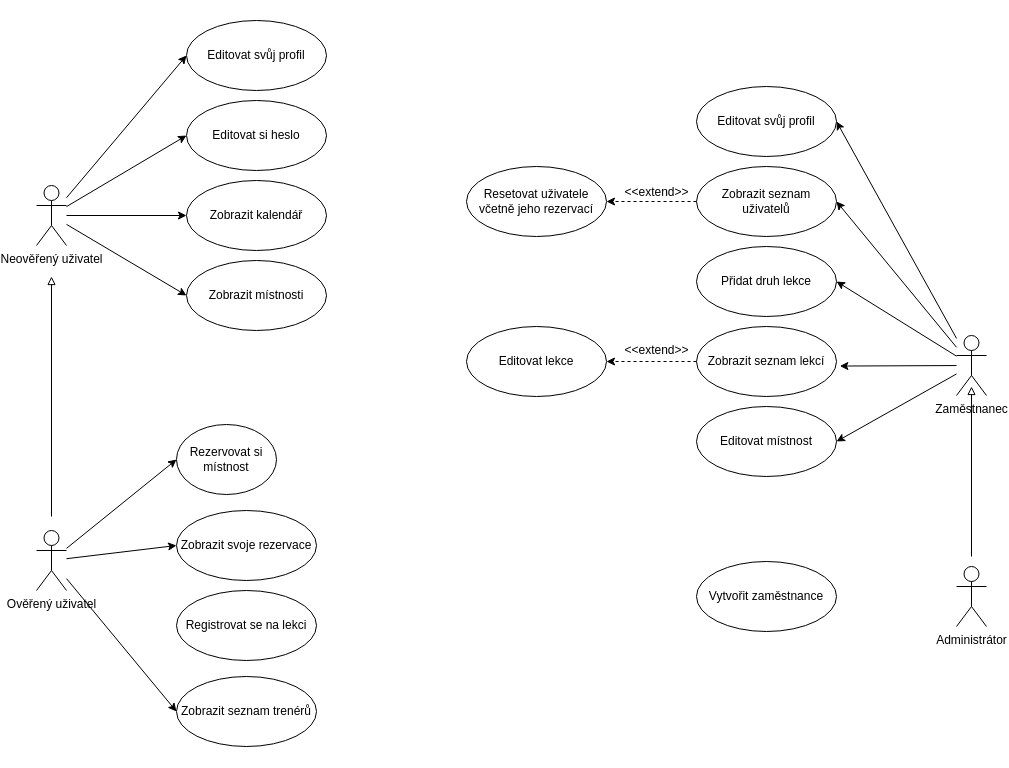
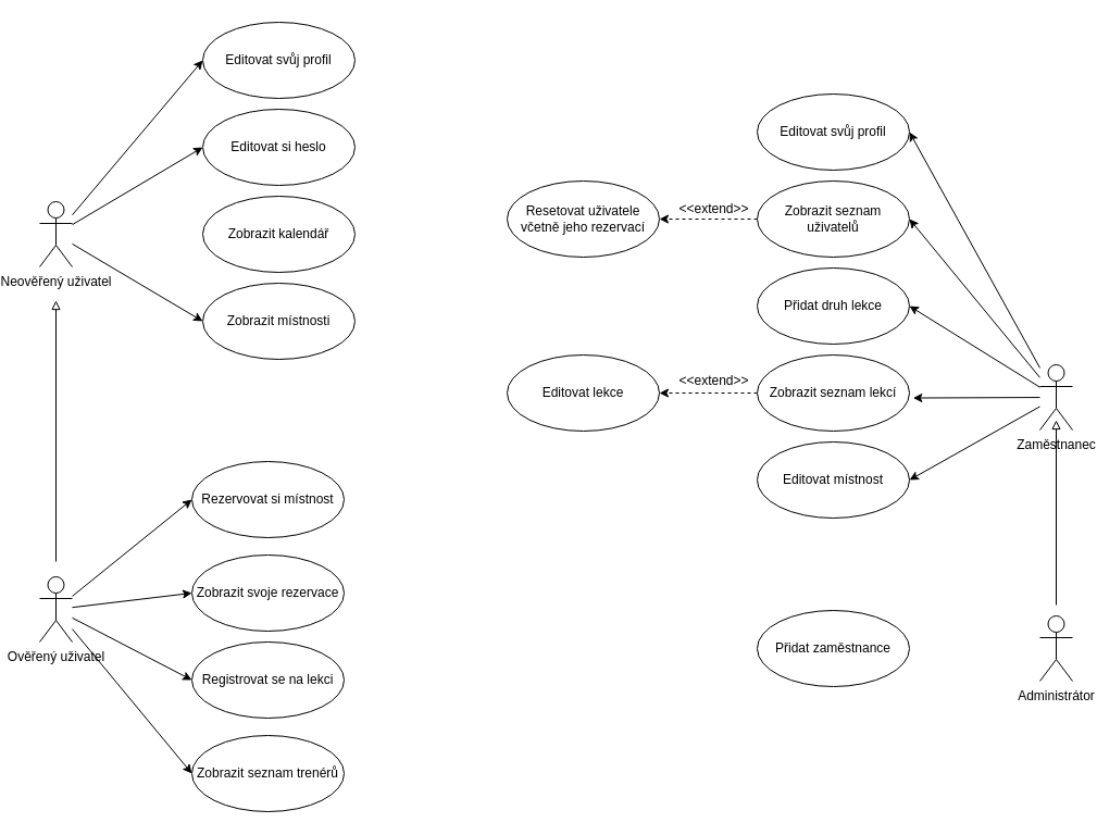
  <mxCell id="0" />
  <mxCell id="1" parent="0" />
  <mxCell id="2" style="edgeStyle=none;html=1;entryX=0;entryY=0.5;entryDx=0;entryDy=0;" parent="1" source="6" target="7" edge="1"><mxGeometry relative="1" as="geometry" /></mxCell>
  <mxCell id="3" style="edgeStyle=none;html=1;entryX=0;entryY=0.5;entryDx=0;entryDy=0;" parent="1" source="6" target="8" edge="1"><mxGeometry relative="1" as="geometry" /></mxCell>
  <mxCell id="4" style="edgeStyle=none;html=1;entryX=0;entryY=0.5;entryDx=0;entryDy=0;" parent="1" source="6" target="10" edge="1"><mxGeometry relative="1" as="geometry" /></mxCell>
- <mxCell id="5" style="edgeStyle=none;html=1;entryX=0;entryY=0.5;entryDx=0;entryDy=0;" edge="1" parent="1" source="6" target="35"><mxGeometry relative="1" as="geometry" /></mxCell>
  <mxCell id="6" value="Neověřený uživatel" style="shape=umlActor;html=1;verticalLabelPosition=bottom;verticalAlign=top;align=center;" parent="1" vertex="1"><mxGeometry x="20" y="185" width="30" height="60" as="geometry" /></mxCell>
  <mxCell id="7" value="Editovat svůj profil" style="ellipse;whiteSpace=wrap;html=1;" parent="1" vertex="1"><mxGeometry x="170" y="20" width="140" height="70" as="geometry" /></mxCell>
  <mxCell id="8" value="Editovat si heslo" style="ellipse;whiteSpace=wrap;html=1;" parent="1" vertex="1"><mxGeometry x="170" y="100" width="140" height="70" as="geometry" /></mxCell>
  <mxCell id="9" value="Zobrazit svoje rezervace" style="ellipse;whiteSpace=wrap;html=1;" parent="1" vertex="1"><mxGeometry x="160" y="510" width="140" height="70" as="geometry" /></mxCell>
  <mxCell id="10" value="Zobrazit místnosti" style="ellipse;whiteSpace=wrap;html=1;" parent="1" vertex="1"><mxGeometry x="170" y="260" width="140" height="70" as="geometry" /></mxCell>
  <mxCell id="11" style="edgeStyle=none;html=1;entryX=1;entryY=0.5;entryDx=0;entryDy=0;" parent="1" source="16" target="22" edge="1"><mxGeometry relative="1" as="geometry" /></mxCell>
  <mxCell id="12" style="edgeStyle=none;html=1;entryX=1;entryY=0.5;entryDx=0;entryDy=0;" parent="1" source="16" target="18" edge="1"><mxGeometry relative="1" as="geometry" /></mxCell>
  <mxCell id="13" style="edgeStyle=none;html=1;entryX=1.024;entryY=0.565;entryDx=0;entryDy=0;entryPerimeter=0;" parent="1" source="16" target="24" edge="1"><mxGeometry relative="1" as="geometry" /></mxCell>
  <mxCell id="14" style="edgeStyle=none;html=1;entryX=1;entryY=0.5;entryDx=0;entryDy=0;" parent="1" source="16" target="20" edge="1"><mxGeometry relative="1" as="geometry" /></mxCell>
  <mxCell id="15" style="edgeStyle=none;html=1;entryX=1;entryY=0.5;entryDx=0;entryDy=0;" edge="1" parent="1" source="16" target="40"><mxGeometry relative="1" as="geometry" /></mxCell>
  <mxCell id="16" value="Zaměstnanec" style="shape=umlActor;html=1;verticalLabelPosition=bottom;verticalAlign=top;align=center;" parent="1" vertex="1"><mxGeometry x="940" y="335" width="30" height="60" as="geometry" /></mxCell>
  <mxCell id="17" value="Resetovat uživatele včetně jeho rezervací" style="ellipse;whiteSpace=wrap;html=1;" parent="1" vertex="1"><mxGeometry x="450" y="166" width="140" height="70" as="geometry" /></mxCell>
  <mxCell id="18" value="Přidat druh lekce" style="ellipse;whiteSpace=wrap;html=1;" parent="1" vertex="1"><mxGeometry x="680" y="246" width="140" height="70" as="geometry" /></mxCell>
  <mxCell id="19" value="Editovat lekce" style="ellipse;whiteSpace=wrap;html=1;" parent="1" vertex="1"><mxGeometry x="450" y="326" width="140" height="70" as="geometry" /></mxCell>
  <mxCell id="20" value="Editovat místnost" style="ellipse;whiteSpace=wrap;html=1;" parent="1" vertex="1"><mxGeometry x="680" y="406" width="140" height="70" as="geometry" /></mxCell>
  <mxCell id="21" style="edgeStyle=none;html=1;dashed=1;" parent="1" source="22" target="17" edge="1"><mxGeometry relative="1" as="geometry" /></mxCell>
  <mxCell id="22" value="Zobrazit seznam uživatelů" style="ellipse;whiteSpace=wrap;html=1;" parent="1" vertex="1"><mxGeometry x="680" y="166" width="140" height="70" as="geometry" /></mxCell>
  <mxCell id="23" style="edgeStyle=none;html=1;entryX=1;entryY=0.5;entryDx=0;entryDy=0;dashed=1;" parent="1" source="24" target="19" edge="1"><mxGeometry relative="1" as="geometry" /></mxCell>
  <mxCell id="24" value="Zobrazit seznam lekcí" style="ellipse;whiteSpace=wrap;html=1;" parent="1" vertex="1"><mxGeometry x="680" y="326" width="140" height="70" as="geometry" /></mxCell>
  <mxCell id="25" value="Registrovat&amp;nbsp;se na lekci" style="ellipse;whiteSpace=wrap;html=1;" parent="1" vertex="1"><mxGeometry x="160" y="590" width="140" height="70" as="geometry" /></mxCell>
  <mxCell id="26" value="&amp;lt;&amp;lt;extend&amp;gt;&amp;gt;" style="text;html=1;align=center;verticalAlign=middle;resizable=0;points=[];autosize=1;strokeColor=none;fillColor=none;" parent="1" vertex="1"><mxGeometry x="600" y="182" width="80" height="20" as="geometry" /></mxCell>
  <mxCell id="27" value="&amp;lt;&amp;lt;extend&amp;gt;&amp;gt;" style="text;html=1;align=center;verticalAlign=middle;resizable=0;points=[];autosize=1;strokeColor=none;fillColor=none;" parent="1" vertex="1"><mxGeometry x="600" y="340" width="80" height="20" as="geometry" /></mxCell>
- <mxCell id="28" value="Rezervovat si místnost" style="ellipse;whiteSpace=wrap;html=1;" vertex="1" parent="1"><mxGeometry x="160" y="424" width="100" height="70" as="geometry" /></mxCell>
+ <mxCell id="28" value="Rezervovat si místnost" style="ellipse;whiteSpace=wrap;html=1;" vertex="1" parent="1"><mxGeometry x="160" y="424" width="140" height="70" as="geometry" /></mxCell>
  <mxCell id="29" style="edgeStyle=none;html=1;entryX=0;entryY=0.5;entryDx=0;entryDy=0;" edge="1" parent="1" source="34" target="28"><mxGeometry relative="1" as="geometry" /></mxCell>
  <mxCell id="30" style="edgeStyle=none;html=1;entryX=0;entryY=0.5;entryDx=0;entryDy=0;" edge="1" parent="1" source="34" target="9"><mxGeometry relative="1" as="geometry" /></mxCell>
+ <mxCell id="31" style="edgeStyle=none;html=1;entryX=0;entryY=0.5;entryDx=0;entryDy=0;" edge="1" parent="1" source="34" target="25"><mxGeometry relative="1" as="geometry" /></mxCell>
  <mxCell id="32" style="edgeStyle=none;html=1;entryX=0;entryY=0.5;entryDx=0;entryDy=0;" edge="1" parent="1" source="34" target="36"><mxGeometry relative="1" as="geometry" /></mxCell>
  <mxCell id="33" style="edgeStyle=none;html=1;endArrow=block;endFill=0;" edge="1" parent="1"><mxGeometry relative="1" as="geometry"><mxPoint x="35" y="276" as="targetPoint" /><mxPoint x="35" y="516" as="sourcePoint" /></mxGeometry></mxCell>
  <mxCell id="34" value="Ověřený uživatel" style="shape=umlActor;html=1;verticalLabelPosition=bottom;verticalAlign=top;align=center;" vertex="1" parent="1"><mxGeometry x="20" y="530" width="30" height="60" as="geometry" /></mxCell>
  <mxCell id="35" value="Zobrazit kalendář" style="ellipse;whiteSpace=wrap;html=1;" vertex="1" parent="1"><mxGeometry x="170" y="180" width="140" height="70" as="geometry" /></mxCell>
  <mxCell id="36" value="Zobrazit seznam trenérů" style="ellipse;whiteSpace=wrap;html=1;" vertex="1" parent="1"><mxGeometry x="160" y="676" width="140" height="70" as="geometry" /></mxCell>
  <mxCell id="37" style="edgeStyle=none;html=1;endArrow=block;endFill=0;" edge="1" parent="1"><mxGeometry relative="1" as="geometry"><mxPoint x="955" y="386" as="targetPoint" /><mxPoint x="955" y="556" as="sourcePoint" /></mxGeometry></mxCell>
  <mxCell id="38" value="Administrátor" style="shape=umlActor;html=1;verticalLabelPosition=bottom;verticalAlign=top;align=center;" vertex="1" parent="1"><mxGeometry x="940" y="566" width="30" height="60" as="geometry" /></mxCell>
- <mxCell id="39" value="Vytvořit zaměstnance" style="ellipse;whiteSpace=wrap;html=1;" vertex="1" parent="1"><mxGeometry x="680" y="561" width="140" height="70" as="geometry" /></mxCell>
+ <mxCell id="39" value="Přidat zaměstnance" style="ellipse;whiteSpace=wrap;html=1;" vertex="1" parent="1"><mxGeometry x="680" y="561" width="140" height="70" as="geometry" /></mxCell>
  <mxCell id="40" value="Editovat svůj profil" style="ellipse;whiteSpace=wrap;html=1;" vertex="1" parent="1"><mxGeometry x="680" y="86" width="140" height="70" as="geometry" /></mxCell>
